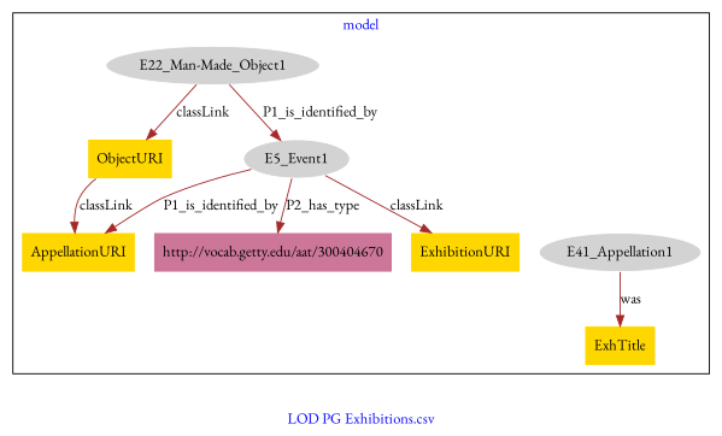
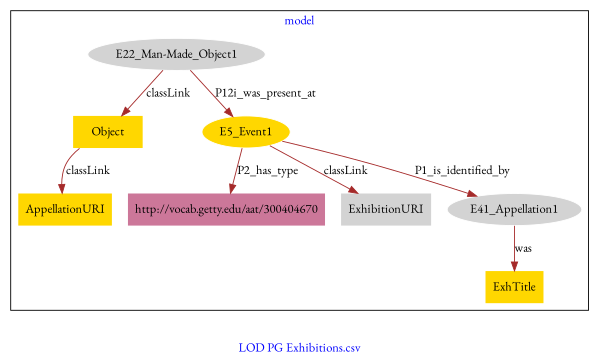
  digraph {
    fontcolor=blue
    fontname="EB Garamond"
    label="LOD PG Exhibitions.csv"
    remincross=true
    node [fillcolor=gold fontname="EB Garamond" style=filled shape=plaintext]
    edge [color=brown fontcolor=black fontname="EB Garamond"]
    n1 [color=white fillcolor=lightgray label="E22_Man-Made_Object1" shape=""]
-   n2 [label=ObjectURI]
-   n3 [color=white fillcolor=lightgray label=E5_Event1 shape=""]
+   n2 [label=Object]
+   n3 [color=white label=E5_Event1 shape=""]
    n4 [color=white fillcolor=lightgray label=E41_Appellation1 shape=""]
    n5 [label=AppellationURI]
    n6 [fillcolor="#CC7799" label="http://vocab.getty.edu/aat/300404670"]
    n7 [label=ExhTitle]
-   n8 [label=ExhibitionURI]
+   n8 [fillcolor=lightgray label=ExhibitionURI]
    subgraph cluster_1 {
      label=model
      n1
      n2
      n3
      n4
      n5
      n6
      n7
      n8
    }
    n1 -> n2 [label=classLink]
-   n1 -> n3 [label=P1_is_identified_by]
+   n1 -> n3 [label=P12i_was_present_at]
    n2 -> n5 [label=classLink]
-   n3 -> n5 [label=P1_is_identified_by]
+   n3 -> n4 [label=P1_is_identified_by]
    n3 -> n6 [label=P2_has_type]
    n3 -> n8 [label=classLink]
    n4 -> n7 [label=was]
  }
